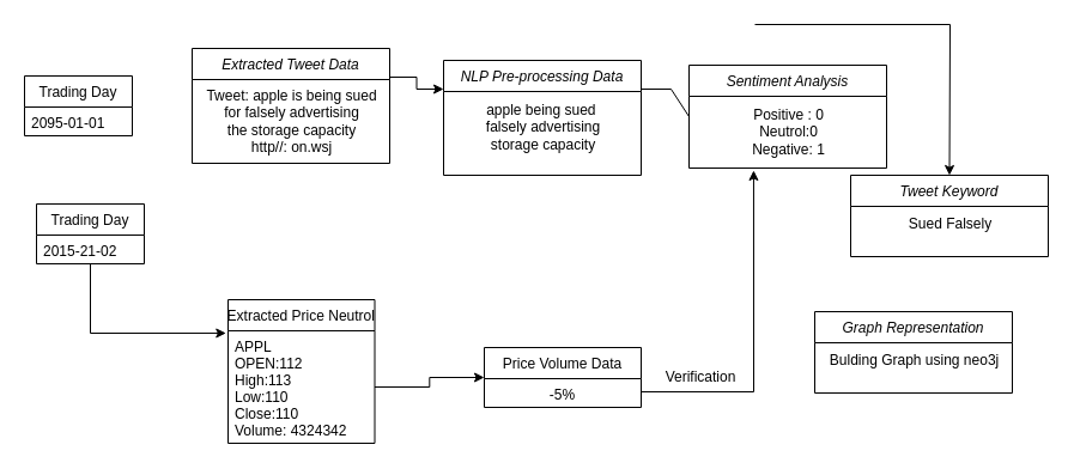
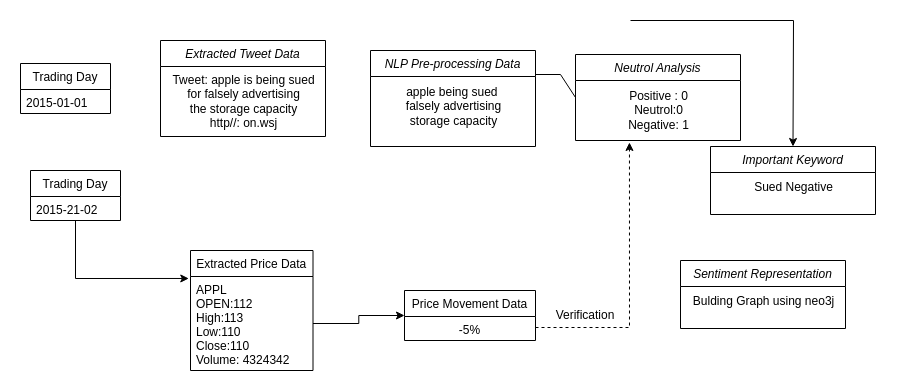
  <mxCell id="0" />
  <mxCell id="1" parent="0" />
- <mxCell id="2" style="edgeStyle=orthogonalEdgeStyle;rounded=0;orthogonalLoop=1;jettySize=auto;html=1;exitX=1;exitY=0.25;exitDx=0;exitDy=0;entryX=0;entryY=0.25;entryDx=0;entryDy=0;" parent="1" source="3" target="9" edge="1"><mxGeometry relative="1" as="geometry" /></mxCell>
  <mxCell id="3" value="Extracted Tweet Data" style="swimlane;fontStyle=2;align=center;verticalAlign=top;childLayout=stackLayout;horizontal=1;startSize=26;horizontalStack=0;resizeParent=1;resizeLast=0;collapsible=1;marginBottom=0;rounded=0;shadow=0;strokeWidth=1;" parent="1" vertex="1"><mxGeometry x="160" y="40" width="165" height="96" as="geometry"><mxRectangle x="230" y="140" width="160" height="26" as="alternateBounds" /></mxGeometry></mxCell>
  <mxCell id="4" value="Tweet: apple is being sued&lt;br&gt;for falsely advertising&lt;br&gt;the storage capacity&lt;br&gt;http//: on.wsj" style="text;html=1;align=center;verticalAlign=middle;resizable=0;points=[];autosize=1;strokeColor=none;fillColor=none;" parent="3" vertex="1"><mxGeometry y="26" width="165" height="70" as="geometry" /></mxCell>
  <mxCell id="5" style="edgeStyle=orthogonalEdgeStyle;rounded=0;orthogonalLoop=1;jettySize=auto;html=1;exitX=0.5;exitY=1;exitDx=0;exitDy=0;entryX=-0.014;entryY=0.021;entryDx=0;entryDy=0;entryPerimeter=0;" parent="1" source="6" target="16" edge="1"><mxGeometry relative="1" as="geometry" /></mxCell>
  <mxCell id="6" value="Trading Day" style="swimlane;fontStyle=0;align=center;verticalAlign=top;childLayout=stackLayout;horizontal=1;startSize=26;horizontalStack=0;resizeParent=1;resizeLast=0;collapsible=1;marginBottom=0;rounded=0;shadow=0;strokeWidth=1;" parent="1" vertex="1"><mxGeometry x="30" y="170" width="90" height="50" as="geometry"><mxRectangle x="40" y="200" width="160" height="26" as="alternateBounds" /></mxGeometry></mxCell>
  <mxCell id="7" value="2015-21-02" style="text;align=left;verticalAlign=top;spacingLeft=4;spacingRight=4;overflow=hidden;rotatable=0;points=[[0,0.5],[1,0.5]];portConstraint=eastwest;" parent="6" vertex="1"><mxGeometry y="26" width="90" height="22" as="geometry" /></mxCell>
  <mxCell id="8" style="edgeStyle=none;rounded=0;orthogonalLoop=1;jettySize=auto;html=1;exitX=1;exitY=0.25;exitDx=0;exitDy=0;entryX=0;entryY=0.5;entryDx=0;entryDy=0;endArrow=none;" parent="1" source="9" target="11" edge="1"><mxGeometry relative="1" as="geometry"><Array as="points"><mxPoint x="560" y="74" /></Array></mxGeometry></mxCell>
  <mxCell id="9" value="NLP Pre-processing Data" style="swimlane;fontStyle=2;align=center;verticalAlign=top;childLayout=stackLayout;horizontal=1;startSize=26;horizontalStack=0;resizeParent=1;resizeLast=0;collapsible=1;marginBottom=0;rounded=0;shadow=0;strokeWidth=1;" parent="1" vertex="1"><mxGeometry x="370" y="50" width="165" height="96" as="geometry"><mxRectangle x="230" y="140" width="160" height="26" as="alternateBounds" /></mxGeometry></mxCell>
  <mxCell id="10" value="&lt;span class=&quot;JsGRdQ&quot;&gt;apple being sued&amp;nbsp;&lt;br&gt;falsely advertising&lt;/span&gt;&lt;span class=&quot;JsGRdQ white-space-prewrap&quot;&gt;  &lt;br&gt;&lt;/span&gt;&lt;span class=&quot;JsGRdQ&quot;&gt;storage capacity&lt;/span&gt;&lt;span class=&quot;JsGRdQ white-space-prewrap&quot;&gt;&lt;/span&gt;" style="text;html=1;align=center;verticalAlign=middle;resizable=0;points=[];autosize=1;strokeColor=none;fillColor=none;" parent="9" vertex="1"><mxGeometry y="26" width="165" height="60" as="geometry" /></mxCell>
- <mxCell id="11" value="Sentiment Analysis" style="swimlane;fontStyle=2;align=center;verticalAlign=top;childLayout=stackLayout;horizontal=1;startSize=26;horizontalStack=0;resizeParent=1;resizeLast=0;collapsible=1;marginBottom=0;rounded=0;shadow=0;strokeWidth=1;fillColor=none;" parent="1" vertex="1"><mxGeometry x="575" y="54" width="165" height="86" as="geometry"><mxRectangle x="230" y="140" width="160" height="26" as="alternateBounds" /></mxGeometry></mxCell>
+ <mxCell id="11" value="Neutrol Analysis" style="swimlane;fontStyle=2;align=center;verticalAlign=top;childLayout=stackLayout;horizontal=1;startSize=26;horizontalStack=0;resizeParent=1;resizeLast=0;collapsible=1;marginBottom=0;rounded=0;shadow=0;strokeWidth=1;fillColor=none;" parent="1" vertex="1"><mxGeometry x="575" y="54" width="165" height="86" as="geometry"><mxRectangle x="230" y="140" width="160" height="26" as="alternateBounds" /></mxGeometry></mxCell>
  <mxCell id="12" value="&lt;div&gt;Positive : 0&lt;/div&gt;&lt;div&gt;Neutrol:0&lt;/div&gt;&lt;div&gt;Negative: 1&lt;/div&gt;" style="text;html=1;align=center;verticalAlign=middle;resizable=0;points=[];autosize=1;strokeColor=none;fillColor=none;" parent="11" vertex="1"><mxGeometry y="26" width="165" height="60" as="geometry" /></mxCell>
- <mxCell id="13" value="Tweet Keyword" style="swimlane;fontStyle=2;align=center;verticalAlign=top;childLayout=stackLayout;horizontal=1;startSize=26;horizontalStack=0;resizeParent=1;resizeLast=0;collapsible=1;marginBottom=0;rounded=0;shadow=0;strokeWidth=1;fillColor=none;" parent="1" vertex="1"><mxGeometry x="710" y="146" width="165" height="68" as="geometry"><mxRectangle x="230" y="140" width="160" height="26" as="alternateBounds" /></mxGeometry></mxCell>
- <mxCell id="14" value="&lt;span class=&quot;JsGRdQ&quot;&gt;Sued Falsely&lt;/span&gt;&lt;span class=&quot;JsGRdQ white-space-prewrap&quot;&gt;&lt;/span&gt;" style="text;html=1;align=center;verticalAlign=middle;resizable=0;points=[];autosize=1;strokeColor=none;fillColor=none;" parent="13" vertex="1"><mxGeometry y="26" width="165" height="30" as="geometry" /></mxCell>
- <mxCell id="15" value="Extracted Price Neutrol" style="swimlane;fontStyle=0;align=center;verticalAlign=top;childLayout=stackLayout;horizontal=1;startSize=26;horizontalStack=0;resizeParent=1;resizeLast=0;collapsible=1;marginBottom=0;rounded=0;shadow=0;strokeWidth=1;" parent="1" vertex="1"><mxGeometry x="190" y="250" width="122.5" height="120" as="geometry"><mxRectangle x="40" y="200" width="160" height="26" as="alternateBounds" /></mxGeometry></mxCell>
+ <mxCell id="13" value="Important Keyword" style="swimlane;fontStyle=2;align=center;verticalAlign=top;childLayout=stackLayout;horizontal=1;startSize=26;horizontalStack=0;resizeParent=1;resizeLast=0;collapsible=1;marginBottom=0;rounded=0;shadow=0;strokeWidth=1;fillColor=none;" parent="1" vertex="1"><mxGeometry x="710" y="146" width="165" height="68" as="geometry"><mxRectangle x="230" y="140" width="160" height="26" as="alternateBounds" /></mxGeometry></mxCell>
+ <mxCell id="14" value="&lt;span class=&quot;JsGRdQ&quot;&gt;Sued Negative&lt;/span&gt;&lt;span class=&quot;JsGRdQ white-space-prewrap&quot;&gt;&lt;/span&gt;" style="text;html=1;align=center;verticalAlign=middle;resizable=0;points=[];autosize=1;strokeColor=none;fillColor=none;" parent="13" vertex="1"><mxGeometry y="26" width="165" height="30" as="geometry" /></mxCell>
+ <mxCell id="15" value="Extracted Price Data" style="swimlane;fontStyle=0;align=center;verticalAlign=top;childLayout=stackLayout;horizontal=1;startSize=26;horizontalStack=0;resizeParent=1;resizeLast=0;collapsible=1;marginBottom=0;rounded=0;shadow=0;strokeWidth=1;" parent="1" vertex="1"><mxGeometry x="190" y="250" width="122.5" height="120" as="geometry"><mxRectangle x="40" y="200" width="160" height="26" as="alternateBounds" /></mxGeometry></mxCell>
  <mxCell id="16" value="APPL&#10;OPEN:112&#10;High:113&#10;Low:110&#10;Close:110&#10;Volume: 4324342" style="text;align=left;verticalAlign=top;spacingLeft=4;spacingRight=4;overflow=hidden;rotatable=0;points=[[0,0.5],[1,0.5]];portConstraint=eastwest;" parent="15" vertex="1"><mxGeometry y="26" width="122.5" height="94" as="geometry" /></mxCell>
- <mxCell id="17" value="Price Volume Data" style="swimlane;fontStyle=0;align=center;verticalAlign=top;childLayout=stackLayout;horizontal=1;startSize=26;horizontalStack=0;resizeParent=1;resizeLast=0;collapsible=1;marginBottom=0;rounded=0;shadow=0;strokeWidth=1;" parent="1" vertex="1"><mxGeometry x="404" y="290" width="131" height="50" as="geometry"><mxRectangle x="40" y="200" width="160" height="26" as="alternateBounds" /></mxGeometry></mxCell>
+ <mxCell id="17" value="Price Movement Data" style="swimlane;fontStyle=0;align=center;verticalAlign=top;childLayout=stackLayout;horizontal=1;startSize=26;horizontalStack=0;resizeParent=1;resizeLast=0;collapsible=1;marginBottom=0;rounded=0;shadow=0;strokeWidth=1;" parent="1" vertex="1"><mxGeometry x="404" y="290" width="131" height="50" as="geometry"><mxRectangle x="40" y="200" width="160" height="26" as="alternateBounds" /></mxGeometry></mxCell>
  <mxCell id="18" value="-5%" style="text;align=center;verticalAlign=top;spacingLeft=4;spacingRight=4;overflow=hidden;rotatable=0;points=[[0,0.5],[1,0.5]];portConstraint=eastwest;" parent="17" vertex="1"><mxGeometry y="26" width="131" height="22" as="geometry" /></mxCell>
  <mxCell id="19" style="edgeStyle=orthogonalEdgeStyle;rounded=0;orthogonalLoop=1;jettySize=auto;html=1;exitX=1;exitY=0.5;exitDx=0;exitDy=0;entryX=0;entryY=0.5;entryDx=0;entryDy=0;" parent="1" source="16" target="17" edge="1"><mxGeometry relative="1" as="geometry" /></mxCell>
  <mxCell id="20" value="" style="endArrow=classic;html=1;rounded=0;entryX=0.5;entryY=0;entryDx=0;entryDy=0;" parent="1" target="13" edge="1"><mxGeometry width="50" height="50" relative="1" as="geometry"><mxPoint x="630" y="20" as="sourcePoint" /><mxPoint x="830" y="20" as="targetPoint" /><Array as="points"><mxPoint x="793" y="20" /></Array></mxGeometry></mxCell>
- <mxCell id="21" value="Graph Representation" style="swimlane;fontStyle=2;align=center;verticalAlign=top;childLayout=stackLayout;horizontal=1;startSize=26;horizontalStack=0;resizeParent=1;resizeLast=0;collapsible=1;marginBottom=0;rounded=0;shadow=0;strokeWidth=1;fillColor=none;" parent="1" vertex="1"><mxGeometry x="680" y="260" width="165" height="68" as="geometry"><mxRectangle x="230" y="140" width="160" height="26" as="alternateBounds" /></mxGeometry></mxCell>
+ <mxCell id="21" value="Sentiment Representation" style="swimlane;fontStyle=2;align=center;verticalAlign=top;childLayout=stackLayout;horizontal=1;startSize=26;horizontalStack=0;resizeParent=1;resizeLast=0;collapsible=1;marginBottom=0;rounded=0;shadow=0;strokeWidth=1;fillColor=none;" parent="1" vertex="1"><mxGeometry x="680" y="260" width="165" height="68" as="geometry"><mxRectangle x="230" y="140" width="160" height="26" as="alternateBounds" /></mxGeometry></mxCell>
  <mxCell id="22" value="Bulding Graph using neo3j" style="text;html=1;align=center;verticalAlign=middle;resizable=0;points=[];autosize=1;strokeColor=none;fillColor=none;" parent="21" vertex="1"><mxGeometry y="26" width="165" height="30" as="geometry" /></mxCell>
- <mxCell id="23" style="edgeStyle=orthogonalEdgeStyle;rounded=0;orthogonalLoop=1;jettySize=auto;html=1;exitX=1;exitY=0.5;exitDx=0;exitDy=0;entryX=0.327;entryY=1.033;entryDx=0;entryDy=0;entryPerimeter=0;" parent="1" source="18" target="12" edge="1"><mxGeometry relative="1" as="geometry" /></mxCell>
+ <mxCell id="23" style="edgeStyle=orthogonalEdgeStyle;rounded=0;orthogonalLoop=1;jettySize=auto;html=1;exitX=1;exitY=0.5;exitDx=0;exitDy=0;entryX=0.327;entryY=1.033;entryDx=0;entryDy=0;entryPerimeter=0;dashed=1;" parent="1" source="18" target="12" edge="1"><mxGeometry relative="1" as="geometry" /></mxCell>
  <mxCell id="24" value="Verification" style="text;html=1;strokeColor=none;fillColor=none;align=center;verticalAlign=middle;whiteSpace=wrap;rounded=0;rotation=0;" parent="1" vertex="1"><mxGeometry x="550" y="300" width="70" height="30" as="geometry" /></mxCell>
  <mxCell id="25" value="Trading Day" style="swimlane;fontStyle=0;align=center;verticalAlign=top;childLayout=stackLayout;horizontal=1;startSize=26;horizontalStack=0;resizeParent=1;resizeLast=0;collapsible=1;marginBottom=0;rounded=0;shadow=0;strokeWidth=1;" vertex="1" parent="1"><mxGeometry x="20" y="63" width="90" height="50" as="geometry"><mxRectangle x="40" y="200" width="160" height="26" as="alternateBounds" /></mxGeometry></mxCell>
- <mxCell id="26" value="2095-01-01" style="text;align=left;verticalAlign=top;spacingLeft=4;spacingRight=4;overflow=hidden;rotatable=0;points=[[0,0.5],[1,0.5]];portConstraint=eastwest;" vertex="1" parent="25"><mxGeometry y="26" width="90" height="22" as="geometry" /></mxCell>
+ <mxCell id="26" value="2015-01-01" style="text;align=left;verticalAlign=top;spacingLeft=4;spacingRight=4;overflow=hidden;rotatable=0;points=[[0,0.5],[1,0.5]];portConstraint=eastwest;" vertex="1" parent="25"><mxGeometry y="26" width="90" height="22" as="geometry" /></mxCell>
